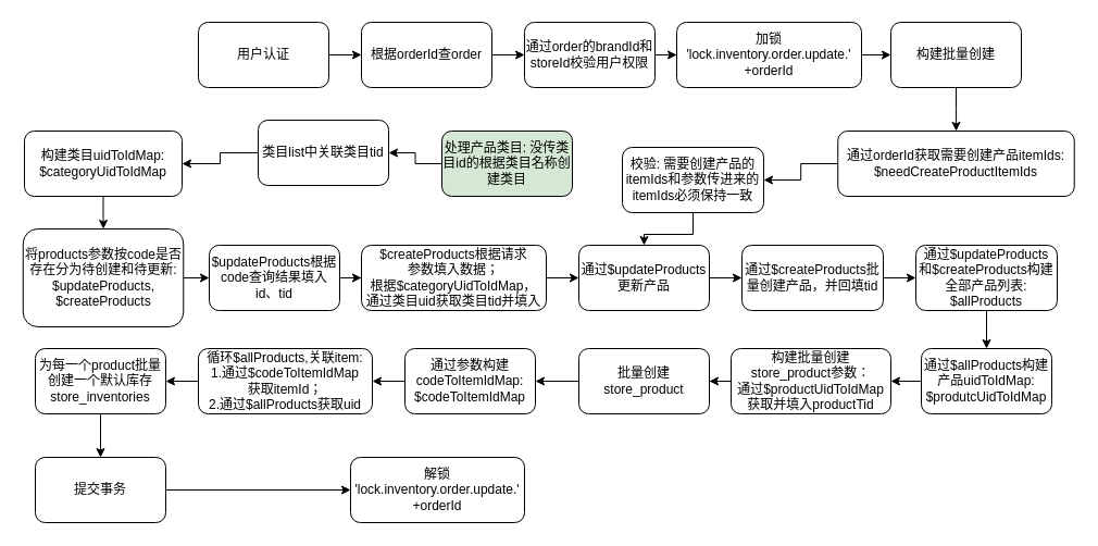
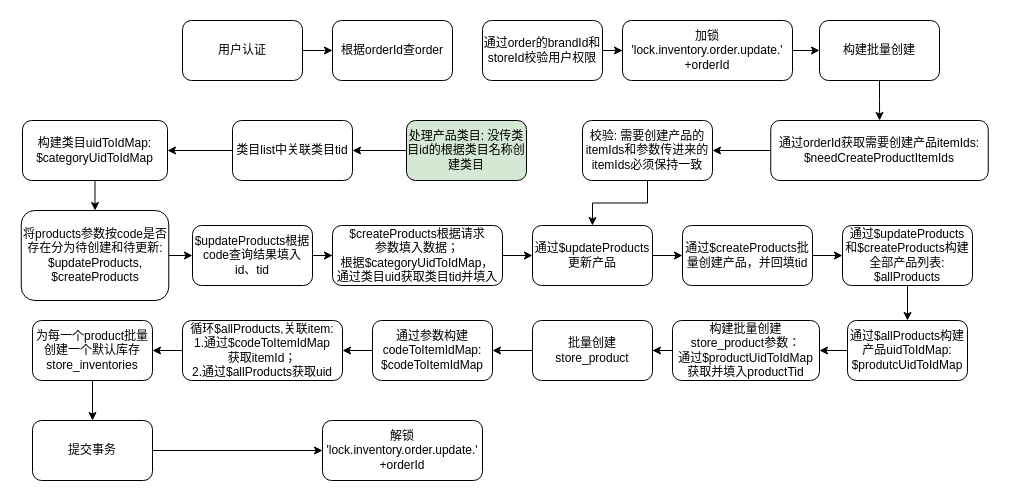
  <mxCell id="0" />
  <mxCell id="1" parent="0" />
  <mxCell id="2" value="" style="edgeStyle=orthogonalEdgeStyle;rounded=0;orthogonalLoop=1;jettySize=auto;html=1;" edge="1" parent="1" source="3" target="5"><mxGeometry relative="1" as="geometry" /></mxCell>
  <mxCell id="3" value="用户认证" style="whiteSpace=wrap;html=1;rounded=1;" vertex="1" parent="1"><mxGeometry x="182" y="20" width="120" height="60" as="geometry" /></mxCell>
- <mxCell id="4" value="" style="edgeStyle=orthogonalEdgeStyle;rounded=0;orthogonalLoop=1;jettySize=auto;html=1;" edge="1" parent="1" source="5" target="7"><mxGeometry relative="1" as="geometry" /></mxCell>
  <mxCell id="5" value="根据orderId查order" style="whiteSpace=wrap;html=1;rounded=1;" vertex="1" parent="1"><mxGeometry x="332" y="20" width="120" height="60" as="geometry" /></mxCell>
  <mxCell id="6" value="" style="edgeStyle=orthogonalEdgeStyle;rounded=0;orthogonalLoop=1;jettySize=auto;html=1;" edge="1" parent="1" source="7" target="9"><mxGeometry relative="1" as="geometry" /></mxCell>
  <mxCell id="7" value="通过order的brandId和storeId校验用户权限" style="whiteSpace=wrap;html=1;rounded=1;" vertex="1" parent="1"><mxGeometry x="482" y="20" width="120" height="60" as="geometry" /></mxCell>
  <mxCell id="8" value="" style="edgeStyle=orthogonalEdgeStyle;rounded=0;orthogonalLoop=1;jettySize=auto;html=1;" edge="1" parent="1" source="9" target="11"><mxGeometry relative="1" as="geometry" /></mxCell>
  <mxCell id="9" value="加锁&lt;div&gt;'lock.inventory.order.update.'&lt;br&gt;&lt;/div&gt;&lt;div&gt;+orderId&lt;/div&gt;" style="whiteSpace=wrap;html=1;rounded=1;" vertex="1" parent="1"><mxGeometry x="622" y="20" width="170" height="60" as="geometry" /></mxCell>
  <mxCell id="10" value="" style="edgeStyle=orthogonalEdgeStyle;rounded=0;orthogonalLoop=1;jettySize=auto;html=1;" edge="1" parent="1" source="11" target="13"><mxGeometry relative="1" as="geometry" /></mxCell>
  <mxCell id="11" value="构建批量创建" style="whiteSpace=wrap;html=1;rounded=1;" vertex="1" parent="1"><mxGeometry x="819" y="20" width="120" height="60" as="geometry" /></mxCell>
  <mxCell id="12" value="" style="edgeStyle=orthogonalEdgeStyle;rounded=0;orthogonalLoop=1;jettySize=auto;html=1;" edge="1" parent="1" source="13" target="15"><mxGeometry relative="1" as="geometry" /></mxCell>
  <mxCell id="13" value="通过orderId获取需要创建产品itemIds:&lt;div&gt;$needCreateProductItemIds&lt;br&gt;&lt;/div&gt;" style="whiteSpace=wrap;html=1;rounded=1;" vertex="1" parent="1"><mxGeometry x="770.25" y="120" width="217.5" height="60" as="geometry" /></mxCell>
  <mxCell id="14" value="" style="edgeStyle=orthogonalEdgeStyle;rounded=0;orthogonalLoop=1;jettySize=auto;html=1;fontFamily=Helvetica;fontSize=12;fontColor=default;" edge="1" parent="1" source="15" target="29"><mxGeometry relative="1" as="geometry" /></mxCell>
- <mxCell id="15" value="校验:&amp;nbsp;需要创建产品的itemIds和参数传进来的itemIds必须保持一致" style="whiteSpace=wrap;html=1;rounded=1;" vertex="1" parent="1"><mxGeometry x="572" y="135" width="130" height="60" as="geometry" /></mxCell>
+ <mxCell id="15" value="校验:&amp;nbsp;需要创建产品的itemIds和参数传进来的itemIds必须保持一致" style="whiteSpace=wrap;html=1;rounded=1;" vertex="1" parent="1"><mxGeometry x="582" y="120" width="130" height="60" as="geometry" /></mxCell>
  <mxCell id="16" value="" style="edgeStyle=orthogonalEdgeStyle;rounded=0;orthogonalLoop=1;jettySize=auto;html=1;fontFamily=Helvetica;fontSize=12;fontColor=default;" edge="1" parent="1" source="17" target="19"><mxGeometry relative="1" as="geometry" /></mxCell>
  <mxCell id="17" value="处理产品类目: 没传类目id的根据类目名称创建类目" style="whiteSpace=wrap;html=1;rounded=1;fillColor=#d5e8d4;" vertex="1" parent="1"><mxGeometry x="406" y="120" width="120" height="60" as="geometry" /></mxCell>
  <mxCell id="18" value="" style="edgeStyle=orthogonalEdgeStyle;rounded=0;orthogonalLoop=1;jettySize=auto;html=1;fontFamily=Helvetica;fontSize=12;fontColor=default;" edge="1" parent="1" source="19" target="21"><mxGeometry relative="1" as="geometry" /></mxCell>
- <mxCell id="19" value="类目list中关联类目tid" style="whiteSpace=wrap;html=1;rounded=1;" vertex="1" parent="1"><mxGeometry x="237" y="110" width="120" height="60" as="geometry" /></mxCell>
+ <mxCell id="19" value="类目list中关联类目tid" style="whiteSpace=wrap;html=1;rounded=1;" vertex="1" parent="1"><mxGeometry x="232" y="120" width="120" height="60" as="geometry" /></mxCell>
  <mxCell id="20" value="" style="edgeStyle=orthogonalEdgeStyle;rounded=0;orthogonalLoop=1;jettySize=auto;html=1;fontFamily=Helvetica;fontSize=12;fontColor=default;" edge="1" parent="1" source="21" target="23"><mxGeometry relative="1" as="geometry" /></mxCell>
  <mxCell id="21" value="构建类目uidToIdMap:&lt;div&gt;$categoryUidToIdMap&lt;/div&gt;" style="whiteSpace=wrap;html=1;rounded=1;" vertex="1" parent="1"><mxGeometry x="22" y="120" width="145" height="60" as="geometry" /></mxCell>
  <mxCell id="22" value="" style="edgeStyle=orthogonalEdgeStyle;rounded=0;orthogonalLoop=1;jettySize=auto;html=1;fontFamily=Helvetica;fontSize=12;fontColor=default;" edge="1" parent="1" source="23" target="25"><mxGeometry relative="1" as="geometry" /></mxCell>
  <mxCell id="23" value="将products参数按code是否存在分为待创建和待更新:&lt;div&gt;$updateProducts,&lt;/div&gt;&lt;div&gt;$createProducts&lt;/div&gt;" style="whiteSpace=wrap;html=1;rounded=1;" vertex="1" parent="1"><mxGeometry x="20.75" y="210" width="147.5" height="90" as="geometry" /></mxCell>
  <mxCell id="24" value="" style="edgeStyle=orthogonalEdgeStyle;rounded=0;orthogonalLoop=1;jettySize=auto;html=1;fontFamily=Helvetica;fontSize=12;fontColor=default;" edge="1" parent="1" source="25" target="27"><mxGeometry relative="1" as="geometry" /></mxCell>
  <mxCell id="25" value="$updateProducts根据code查询结果填入id、tid" style="whiteSpace=wrap;html=1;rounded=1;" vertex="1" parent="1"><mxGeometry x="192" y="225" width="120" height="60" as="geometry" /></mxCell>
  <mxCell id="26" value="" style="edgeStyle=orthogonalEdgeStyle;rounded=0;orthogonalLoop=1;jettySize=auto;html=1;fontFamily=Helvetica;fontSize=12;fontColor=default;" edge="1" parent="1" source="27" target="29"><mxGeometry relative="1" as="geometry" /></mxCell>
  <mxCell id="27" value="$createProducts根据请求&lt;div&gt;参数填入数据；&lt;div&gt;根据&lt;span style=&quot;background-color: initial;&quot;&gt;$categoryUidToIdMap，&lt;/span&gt;&lt;/div&gt;&lt;div&gt;&lt;span style=&quot;background-color: initial;&quot;&gt;通过类目uid获取类目tid并填入&lt;/span&gt;&lt;/div&gt;&lt;/div&gt;" style="whiteSpace=wrap;html=1;rounded=1;" vertex="1" parent="1"><mxGeometry x="332" y="225" width="170" height="60" as="geometry" /></mxCell>
  <mxCell id="28" value="" style="edgeStyle=orthogonalEdgeStyle;rounded=0;orthogonalLoop=1;jettySize=auto;html=1;fontFamily=Helvetica;fontSize=12;fontColor=default;" edge="1" parent="1" source="29" target="31"><mxGeometry relative="1" as="geometry" /></mxCell>
  <mxCell id="29" value="通过$updateProducts更新产品" style="whiteSpace=wrap;html=1;rounded=1;" vertex="1" parent="1"><mxGeometry x="532" y="225" width="120" height="60" as="geometry" /></mxCell>
  <mxCell id="30" value="" style="edgeStyle=orthogonalEdgeStyle;rounded=0;orthogonalLoop=1;jettySize=auto;html=1;fontFamily=Helvetica;fontSize=12;fontColor=default;" edge="1" parent="1" source="31" target="33"><mxGeometry relative="1" as="geometry" /></mxCell>
  <mxCell id="31" value="通过$createProducts批量创建产品，并回填tid" style="whiteSpace=wrap;html=1;rounded=1;" vertex="1" parent="1"><mxGeometry x="682" y="225" width="130" height="60" as="geometry" /></mxCell>
  <mxCell id="32" value="" style="edgeStyle=orthogonalEdgeStyle;rounded=0;orthogonalLoop=1;jettySize=auto;html=1;fontFamily=Helvetica;fontSize=12;fontColor=default;" edge="1" parent="1" source="33" target="35"><mxGeometry relative="1" as="geometry" /></mxCell>
  <mxCell id="33" value="通过$updateProducts&lt;div&gt;和$createProducts构建&lt;/div&gt;&lt;div&gt;全部产品列表:&lt;br&gt;$allProducts&lt;/div&gt;" style="whiteSpace=wrap;html=1;rounded=1;" vertex="1" parent="1"><mxGeometry x="842" y="225" width="130" height="60" as="geometry" /></mxCell>
  <mxCell id="34" value="" style="edgeStyle=orthogonalEdgeStyle;rounded=0;orthogonalLoop=1;jettySize=auto;html=1;fontFamily=Helvetica;fontSize=12;fontColor=default;" edge="1" parent="1" source="35" target="37"><mxGeometry relative="1" as="geometry" /></mxCell>
  <mxCell id="35" value="通过$allProducts构建&lt;div&gt;产品uidToIdMap:&lt;/div&gt;&lt;div&gt;$produtcUidToIdMap&lt;/div&gt;" style="whiteSpace=wrap;html=1;rounded=1;" vertex="1" parent="1"><mxGeometry x="847" y="320" width="120" height="60" as="geometry" /></mxCell>
  <mxCell id="36" value="" style="edgeStyle=orthogonalEdgeStyle;rounded=0;orthogonalLoop=1;jettySize=auto;html=1;fontFamily=Helvetica;fontSize=12;fontColor=default;" edge="1" parent="1" source="37" target="39"><mxGeometry relative="1" as="geometry" /></mxCell>
  <mxCell id="37" value="构建批量创建&lt;div&gt;store_product参数：&lt;/div&gt;&lt;div&gt;通过$productUidToIdMap获取并填入productTid&lt;/div&gt;" style="whiteSpace=wrap;html=1;rounded=1;" vertex="1" parent="1"><mxGeometry x="672" y="320" width="147" height="60" as="geometry" /></mxCell>
  <mxCell id="38" value="" style="edgeStyle=orthogonalEdgeStyle;rounded=0;orthogonalLoop=1;jettySize=auto;html=1;fontFamily=Helvetica;fontSize=12;fontColor=default;" edge="1" parent="1" source="39" target="41"><mxGeometry relative="1" as="geometry" /></mxCell>
  <mxCell id="39" value="批量创建store_product" style="whiteSpace=wrap;html=1;rounded=1;" vertex="1" parent="1"><mxGeometry x="532" y="320" width="120" height="60" as="geometry" /></mxCell>
  <mxCell id="40" value="" style="edgeStyle=orthogonalEdgeStyle;rounded=0;orthogonalLoop=1;jettySize=auto;html=1;fontFamily=Helvetica;fontSize=12;fontColor=default;" edge="1" parent="1" source="41" target="43"><mxGeometry relative="1" as="geometry" /></mxCell>
  <mxCell id="41" value="通过参数构建codeToItemIdMap:&lt;div&gt;$codeToItemIdMap&lt;/div&gt;" style="whiteSpace=wrap;html=1;rounded=1;" vertex="1" parent="1"><mxGeometry x="372" y="320" width="120" height="60" as="geometry" /></mxCell>
  <mxCell id="42" value="" style="edgeStyle=orthogonalEdgeStyle;rounded=0;orthogonalLoop=1;jettySize=auto;html=1;fontFamily=Helvetica;fontSize=12;fontColor=default;" edge="1" parent="1" source="43" target="45"><mxGeometry relative="1" as="geometry" /></mxCell>
  <mxCell id="43" value="循环$allProducts,关联item:&lt;div&gt;1.通过$codeToItemIdMap&lt;/div&gt;&lt;div&gt;获取itemId；&lt;/div&gt;&lt;div&gt;2.通过$allProducts获取uid&lt;/div&gt;" style="whiteSpace=wrap;html=1;rounded=1;" vertex="1" parent="1"><mxGeometry x="182" y="320" width="160" height="60" as="geometry" /></mxCell>
  <mxCell id="44" value="" style="edgeStyle=orthogonalEdgeStyle;rounded=0;orthogonalLoop=1;jettySize=auto;html=1;fontFamily=Helvetica;fontSize=12;fontColor=default;" edge="1" parent="1" source="45" target="47"><mxGeometry relative="1" as="geometry" /></mxCell>
  <mxCell id="45" value="为每一个product批量创建一个默认库存store_inventories" style="whiteSpace=wrap;html=1;rounded=1;" vertex="1" parent="1"><mxGeometry x="32" y="320" width="120" height="60" as="geometry" /></mxCell>
  <mxCell id="46" value="" style="edgeStyle=orthogonalEdgeStyle;rounded=0;orthogonalLoop=1;jettySize=auto;html=1;fontFamily=Helvetica;fontSize=12;fontColor=default;" edge="1" parent="1" source="47" target="48"><mxGeometry relative="1" as="geometry" /></mxCell>
  <mxCell id="47" value="提交事务" style="whiteSpace=wrap;html=1;rounded=1;" vertex="1" parent="1"><mxGeometry x="32" y="420" width="120" height="60" as="geometry" /></mxCell>
  <mxCell id="48" value="解锁&lt;div&gt;&lt;div&gt;'lock.inventory.order.update.'&lt;br&gt;&lt;/div&gt;&lt;div&gt;+orderId&lt;/div&gt;&lt;/div&gt;" style="whiteSpace=wrap;html=1;rounded=1;" vertex="1" parent="1"><mxGeometry x="322" y="420" width="160" height="60" as="geometry" /></mxCell>
